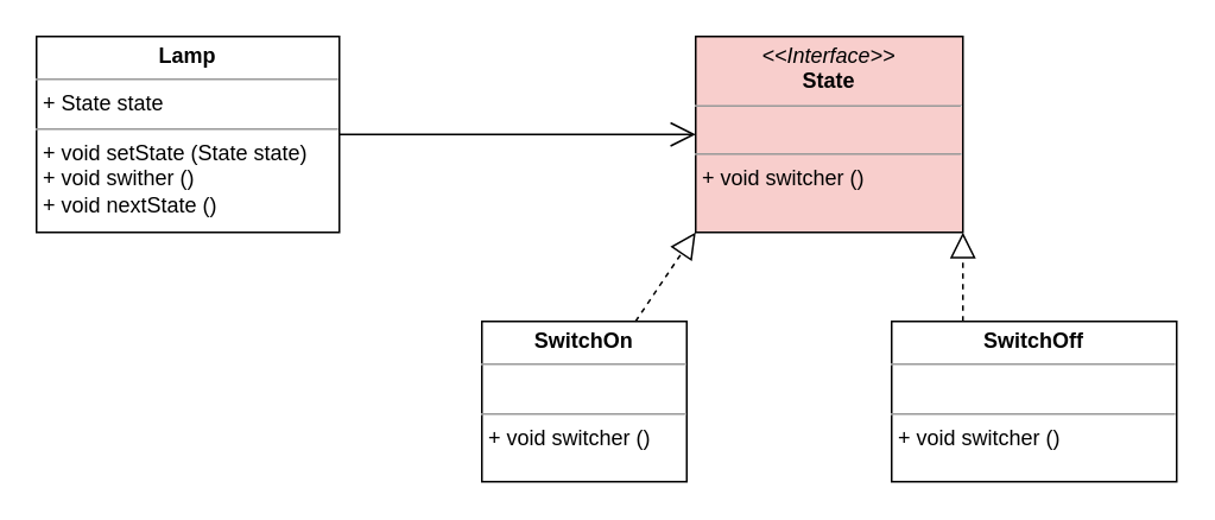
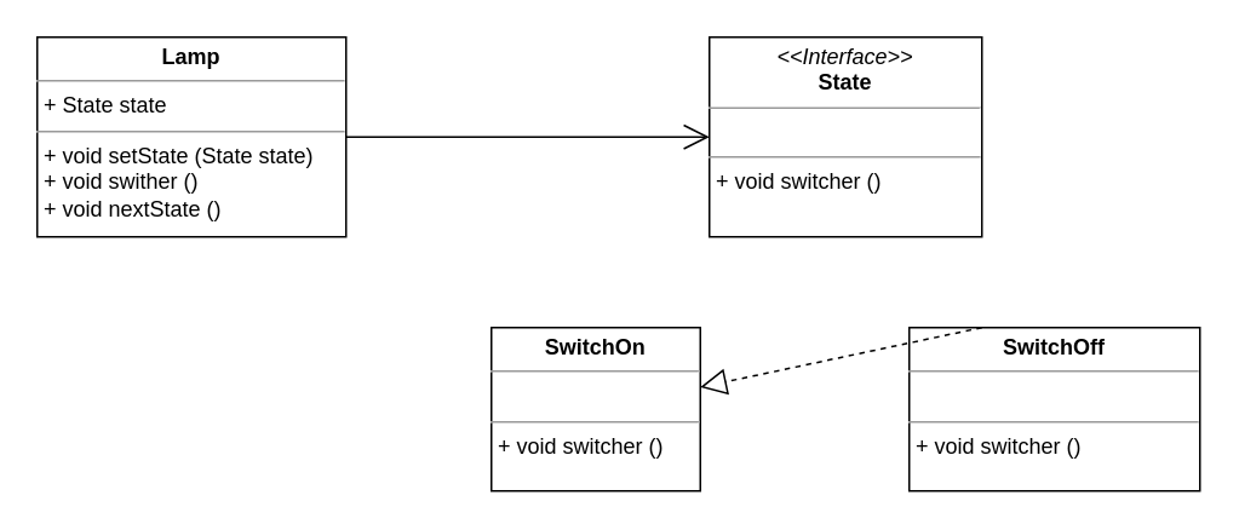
  <mxCell id="0" />
  <mxCell id="1" parent="0" />
  <mxCell id="2" value="&lt;p style=&quot;margin:0px;margin-top:4px;text-align:center;&quot;&gt;&lt;b&gt;Lamp&lt;/b&gt;&lt;/p&gt;&lt;hr size=&quot;1&quot;&gt;&lt;p style=&quot;margin:0px;margin-left:4px;&quot;&gt;+ State state&lt;/p&gt;&lt;hr size=&quot;1&quot;&gt;&lt;p style=&quot;margin:0px;margin-left:4px;&quot;&gt;+ void setState (State state)&lt;/p&gt;&lt;p style=&quot;margin:0px;margin-left:4px;&quot;&gt;+ void swither ()&lt;/p&gt;&lt;p style=&quot;margin:0px;margin-left:4px;&quot;&gt;+ void nextState ()&lt;/p&gt;" style="verticalAlign=top;align=left;overflow=fill;fontSize=12;fontFamily=Helvetica;html=1;" vertex="1" parent="1"><mxGeometry x="20" y="20" width="170" height="110" as="geometry" /></mxCell>
- <mxCell id="3" value="&lt;p style=&quot;margin:0px;margin-top:4px;text-align:center;&quot;&gt;&lt;i&gt;&amp;lt;&amp;lt;Interface&amp;gt;&amp;gt;&lt;/i&gt;&lt;br&gt;&lt;b&gt;State&lt;/b&gt;&lt;/p&gt;&lt;hr size=&quot;1&quot;&gt;&lt;p style=&quot;margin:0px;margin-left:4px;&quot;&gt;&lt;br&gt;&lt;/p&gt;&lt;hr size=&quot;1&quot;&gt;&lt;p style=&quot;margin:0px;margin-left:4px;&quot;&gt;+ void switcher ()&lt;br&gt;&lt;br&gt;&lt;/p&gt;" style="verticalAlign=top;align=left;overflow=fill;fontSize=12;fontFamily=Helvetica;html=1;fillColor=#f8cecc;" vertex="1" parent="1"><mxGeometry x="390" y="20" width="150" height="110" as="geometry" /></mxCell>
+ <mxCell id="3" value="&lt;p style=&quot;margin:0px;margin-top:4px;text-align:center;&quot;&gt;&lt;i&gt;&amp;lt;&amp;lt;Interface&amp;gt;&amp;gt;&lt;/i&gt;&lt;br&gt;&lt;b&gt;State&lt;/b&gt;&lt;/p&gt;&lt;hr size=&quot;1&quot;&gt;&lt;p style=&quot;margin:0px;margin-left:4px;&quot;&gt;&lt;br&gt;&lt;/p&gt;&lt;hr size=&quot;1&quot;&gt;&lt;p style=&quot;margin:0px;margin-left:4px;&quot;&gt;+ void switcher ()&lt;br&gt;&lt;br&gt;&lt;/p&gt;" style="verticalAlign=top;align=left;overflow=fill;fontSize=12;fontFamily=Helvetica;html=1;" vertex="1" parent="1"><mxGeometry x="390" y="20" width="150" height="110" as="geometry" /></mxCell>
  <mxCell id="4" value="&lt;p style=&quot;margin:0px;margin-top:4px;text-align:center;&quot;&gt;&lt;b&gt;SwitchOff&lt;/b&gt;&lt;/p&gt;&lt;hr size=&quot;1&quot;&gt;&lt;p style=&quot;margin:0px;margin-left:4px;&quot;&gt;&lt;br&gt;&lt;/p&gt;&lt;hr size=&quot;1&quot;&gt;&lt;p style=&quot;margin:0px;margin-left:4px;&quot;&gt;+ void switcher ()&lt;/p&gt;" style="verticalAlign=top;align=left;overflow=fill;fontSize=12;fontFamily=Helvetica;html=1;" vertex="1" parent="1"><mxGeometry x="500" y="180" width="160" height="90" as="geometry" /></mxCell>
  <mxCell id="5" value="&lt;p style=&quot;margin:0px;margin-top:4px;text-align:center;&quot;&gt;&lt;b&gt;SwitchOn&lt;/b&gt;&lt;/p&gt;&lt;hr size=&quot;1&quot;&gt;&lt;p style=&quot;margin:0px;margin-left:4px;&quot;&gt;&lt;br&gt;&lt;/p&gt;&lt;hr size=&quot;1&quot;&gt;&lt;p style=&quot;margin:0px;margin-left:4px;&quot;&gt;+ void switcher ()&lt;/p&gt;" style="verticalAlign=top;align=left;overflow=fill;fontSize=12;fontFamily=Helvetica;html=1;" vertex="1" parent="1"><mxGeometry x="270" y="180" width="115" height="90" as="geometry" /></mxCell>
- <mxCell id="6" value="" style="endArrow=block;dashed=1;endFill=0;endSize=12;html=1;rounded=0;entryX=1;entryY=1;entryDx=0;entryDy=0;exitX=0.25;exitY=0;exitDx=0;exitDy=0;" edge="1" parent="1" source="4" target="3"><mxGeometry width="160" relative="1" as="geometry"><mxPoint x="230" y="420" as="sourcePoint" /><mxPoint x="390" y="420" as="targetPoint" /></mxGeometry></mxCell>
- <mxCell id="7" value="" style="endArrow=block;dashed=1;endFill=0;endSize=12;html=1;rounded=0;entryX=0;entryY=1;entryDx=0;entryDy=0;exitX=0.75;exitY=0;exitDx=0;exitDy=0;" edge="1" parent="1" source="5" target="3"><mxGeometry width="160" relative="1" as="geometry"><mxPoint x="230" y="420" as="sourcePoint" /><mxPoint x="390" y="420" as="targetPoint" /></mxGeometry></mxCell>
+ <mxCell id="6" value="" style="endArrow=block;dashed=1;endFill=0;endSize=12;html=1;rounded=0;exitX=0.25;exitY=0;exitDx=0;exitDy=0;" edge="1" parent="1" source="4" target="5"><mxGeometry width="160" relative="1" as="geometry"><mxPoint x="230" y="420" as="sourcePoint" /><mxPoint x="390" y="420" as="targetPoint" /></mxGeometry></mxCell>
  <mxCell id="8" value="" style="endArrow=open;endFill=1;endSize=12;html=1;rounded=0;entryX=0;entryY=0.5;entryDx=0;entryDy=0;exitX=1;exitY=0.5;exitDx=0;exitDy=0;" edge="1" parent="1" source="2" target="3"><mxGeometry width="160" relative="1" as="geometry"><mxPoint x="230" y="420" as="sourcePoint" /><mxPoint x="390" y="420" as="targetPoint" /></mxGeometry></mxCell>
